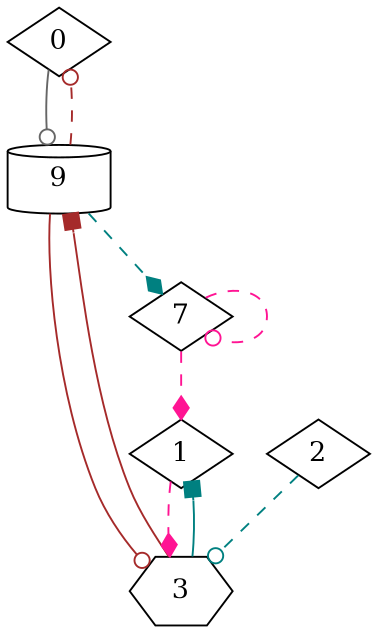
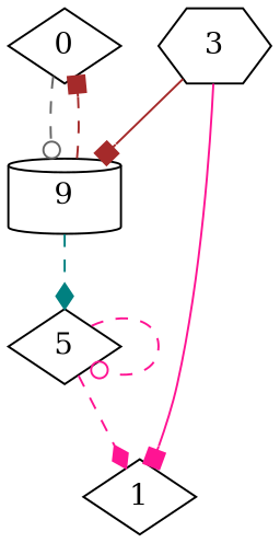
  digraph {
    node [shape=diamond]
    edge [arrowhead=odot color=brown style=dashed]
    n1 [label=0]
    n2 [label=9 shape=cylinder]
    n3 [label=3 shape=hexagon]
-   n4 [label=7]
+   n4 [label=5]
    n5 [label=1]
-   n6 [label=2]
-   n1 -> n2 [color=gray40 style=solid]
-   n2 -> n1
-   n2 -> n3 [style=solid]
+   n1 -> n2 [color=gray40]
+   n2 -> n1 [arrowhead=box]
    n2 -> n4 [arrowhead=diamond color=teal]
    n3 -> n2 [arrowhead=box style=solid]
-   n3 -> n5 [arrowhead=box color=teal style=solid]
+   n3 -> n5 [arrowhead=box color=deeppink style=solid]
    n4 -> n4 [color=deeppink]
    n4 -> n5 [arrowhead=diamond color=deeppink]
-   n5 -> n3 [arrowhead=diamond color=deeppink]
-   n6 -> n3 [color=teal]
  }
